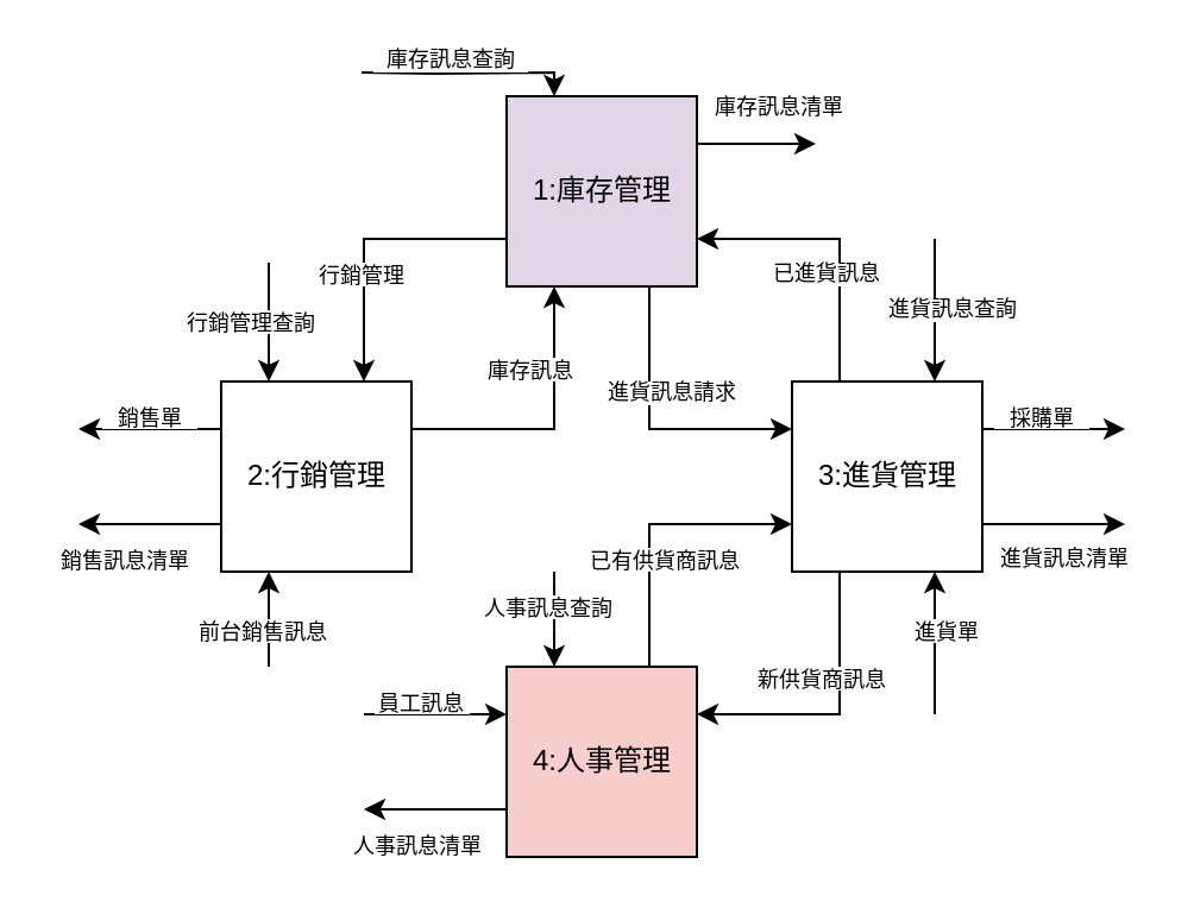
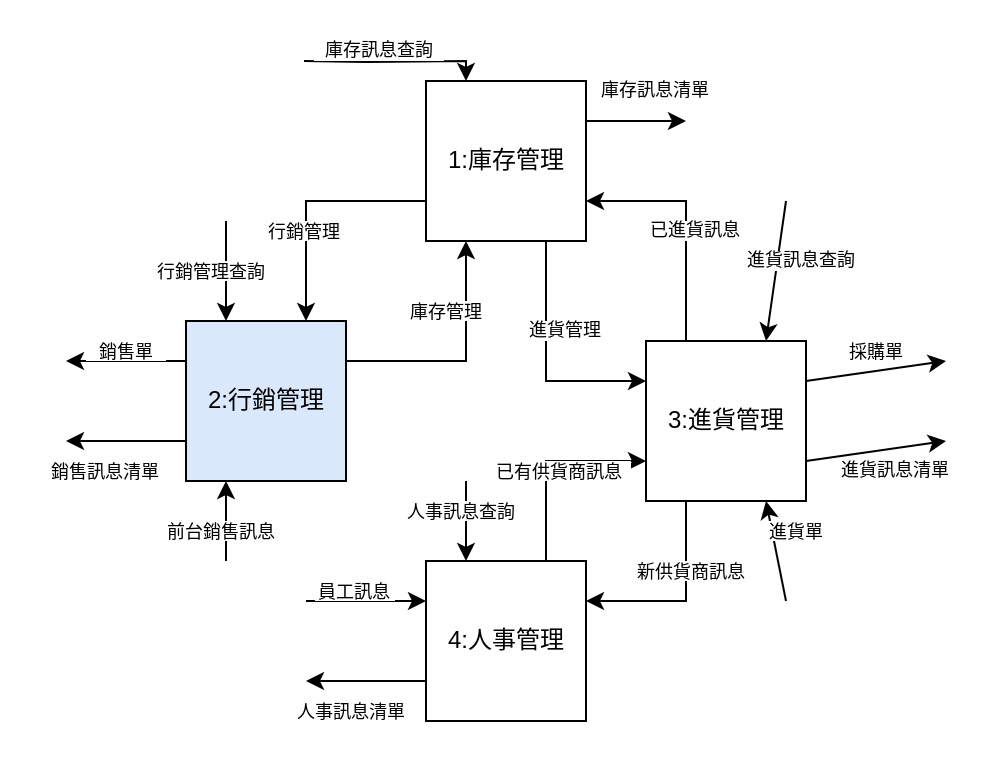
  <mxCell id="0" />
  <mxCell id="1" parent="0" />
- <mxCell id="2" value="1:庫存管理" style="whiteSpace=wrap;html=1;aspect=fixed;fillColor=#e1d5e7;" vertex="1" parent="1"><mxGeometry x="212.5" y="40" width="80" height="80" as="geometry" /></mxCell>
- <mxCell id="3" value="4:人事管理" style="whiteSpace=wrap;html=1;aspect=fixed;fillColor=#f8cecc;" vertex="1" parent="1"><mxGeometry x="212.5" y="280" width="80" height="80" as="geometry" /></mxCell>
- <mxCell id="4" value="2:行銷管理" style="whiteSpace=wrap;html=1;aspect=fixed;" vertex="1" parent="1"><mxGeometry x="92.5" y="160" width="80" height="80" as="geometry" /></mxCell>
- <mxCell id="5" value="3:進貨管理" style="whiteSpace=wrap;html=1;aspect=fixed;" vertex="1" parent="1"><mxGeometry x="332.5" y="160" width="80" height="80" as="geometry" /></mxCell>
+ <mxCell id="2" value="1:庫存管理" style="whiteSpace=wrap;html=1;aspect=fixed;" vertex="1" parent="1"><mxGeometry x="212.5" y="40" width="80" height="80" as="geometry" /></mxCell>
+ <mxCell id="3" value="4:人事管理" style="whiteSpace=wrap;html=1;aspect=fixed;" vertex="1" parent="1"><mxGeometry x="212.5" y="280" width="80" height="80" as="geometry" /></mxCell>
+ <mxCell id="4" value="2:行銷管理" style="whiteSpace=wrap;html=1;aspect=fixed;fillColor=#dae8fc;" vertex="1" parent="1"><mxGeometry x="92.5" y="160" width="80" height="80" as="geometry" /></mxCell>
+ <mxCell id="5" value="3:進貨管理" style="whiteSpace=wrap;html=1;aspect=fixed;" vertex="1" parent="1"><mxGeometry x="322.5" y="170" width="80" height="80" as="geometry" /></mxCell>
  <mxCell id="6" value="" style="endArrow=classic;html=1;rounded=0;edgeStyle=orthogonalEdgeStyle;exitX=1;exitY=0.25;exitDx=0;exitDy=0;entryX=0.25;entryY=1;entryDx=0;entryDy=0;" edge="1" parent="1" source="4" target="2"><mxGeometry width="50" height="50" relative="1" as="geometry"><mxPoint x="282.5" y="280" as="sourcePoint" /><mxPoint x="332.5" y="230" as="targetPoint" /></mxGeometry></mxCell>
  <mxCell id="7" value="" style="endArrow=classic;html=1;rounded=0;edgeStyle=orthogonalEdgeStyle;exitX=0;exitY=0.75;exitDx=0;exitDy=0;entryX=0.75;entryY=0;entryDx=0;entryDy=0;" edge="1" parent="1" source="2" target="4"><mxGeometry width="50" height="50" relative="1" as="geometry"><mxPoint x="182.5" y="190" as="sourcePoint" /><mxPoint x="242.5" y="130" as="targetPoint" /></mxGeometry></mxCell>
  <mxCell id="8" value="" style="endArrow=classic;html=1;rounded=0;edgeStyle=orthogonalEdgeStyle;exitX=0.25;exitY=0;exitDx=0;exitDy=0;entryX=1;entryY=0.75;entryDx=0;entryDy=0;" edge="1" parent="1" source="5" target="2"><mxGeometry width="50" height="50" relative="1" as="geometry"><mxPoint x="192.5" y="200" as="sourcePoint" /><mxPoint x="252.5" y="140" as="targetPoint" /></mxGeometry></mxCell>
  <mxCell id="9" value="" style="endArrow=classic;html=1;rounded=0;edgeStyle=orthogonalEdgeStyle;exitX=0.75;exitY=1;exitDx=0;exitDy=0;entryX=0;entryY=0.25;entryDx=0;entryDy=0;" edge="1" parent="1" source="2" target="5"><mxGeometry width="50" height="50" relative="1" as="geometry"><mxPoint x="202.5" y="210" as="sourcePoint" /><mxPoint x="262.5" y="150" as="targetPoint" /></mxGeometry></mxCell>
  <mxCell id="10" value="" style="endArrow=classic;html=1;rounded=0;edgeStyle=orthogonalEdgeStyle;exitX=0.75;exitY=0;exitDx=0;exitDy=0;entryX=0;entryY=0.75;entryDx=0;entryDy=0;" edge="1" parent="1" source="3" target="5"><mxGeometry width="50" height="50" relative="1" as="geometry"><mxPoint x="212.5" y="220" as="sourcePoint" /><mxPoint x="272.5" y="160" as="targetPoint" /></mxGeometry></mxCell>
  <mxCell id="11" value="" style="endArrow=classic;html=1;rounded=0;edgeStyle=orthogonalEdgeStyle;exitX=0.25;exitY=1;exitDx=0;exitDy=0;entryX=1;entryY=0.25;entryDx=0;entryDy=0;" edge="1" parent="1" source="5" target="3"><mxGeometry width="50" height="50" relative="1" as="geometry"><mxPoint x="222.5" y="230" as="sourcePoint" /><mxPoint x="282.5" y="170" as="targetPoint" /></mxGeometry></mxCell>
  <mxCell id="12" value="" style="endArrow=classic;html=1;rounded=0;edgeStyle=orthogonalEdgeStyle;exitX=1;exitY=0.25;exitDx=0;exitDy=0;entryX=0.25;entryY=0;entryDx=0;entryDy=0;" edge="1" parent="1" target="2"><mxGeometry width="50" height="50" relative="1" as="geometry"><mxPoint x="151.5" y="30" as="sourcePoint" /><mxPoint x="211.5" y="-30" as="targetPoint" /></mxGeometry></mxCell>
  <mxCell id="13" value="" style="endArrow=classic;html=1;rounded=0;entryX=0.25;entryY=0;entryDx=0;entryDy=0;" edge="1" parent="1" target="3"><mxGeometry width="50" height="50" relative="1" as="geometry"><mxPoint x="232.5" y="240" as="sourcePoint" /><mxPoint x="332.5" y="260" as="targetPoint" /></mxGeometry></mxCell>
  <mxCell id="14" value="" style="endArrow=classic;html=1;rounded=0;entryX=0.25;entryY=1;entryDx=0;entryDy=0;" edge="1" parent="1" target="4"><mxGeometry width="50" height="50" relative="1" as="geometry"><mxPoint x="112.5" y="280" as="sourcePoint" /><mxPoint x="242.5" y="290" as="targetPoint" /></mxGeometry></mxCell>
  <mxCell id="15" value="" style="endArrow=classic;html=1;rounded=0;entryX=0.25;entryY=0;entryDx=0;entryDy=0;" edge="1" parent="1" target="4"><mxGeometry width="50" height="50" relative="1" as="geometry"><mxPoint x="112.5" y="110" as="sourcePoint" /><mxPoint x="122.5" y="250" as="targetPoint" /></mxGeometry></mxCell>
  <mxCell id="16" value="" style="endArrow=classic;html=1;rounded=0;exitX=0;exitY=0.25;exitDx=0;exitDy=0;" edge="1" parent="1" source="4"><mxGeometry width="50" height="50" relative="1" as="geometry"><mxPoint x="132.5" y="300" as="sourcePoint" /><mxPoint x="32.5" y="180" as="targetPoint" /></mxGeometry></mxCell>
  <mxCell id="17" value="" style="endArrow=classic;html=1;rounded=0;exitX=0;exitY=0.75;exitDx=0;exitDy=0;" edge="1" parent="1" source="4"><mxGeometry width="50" height="50" relative="1" as="geometry"><mxPoint x="102.5" y="190" as="sourcePoint" /><mxPoint x="32.5" y="220" as="targetPoint" /></mxGeometry></mxCell>
  <mxCell id="18" value="" style="endArrow=classic;html=1;rounded=0;entryX=0;entryY=0.25;entryDx=0;entryDy=0;" edge="1" parent="1" target="3"><mxGeometry width="50" height="50" relative="1" as="geometry"><mxPoint x="152.5" y="300" as="sourcePoint" /><mxPoint x="42.5" y="230" as="targetPoint" /></mxGeometry></mxCell>
  <mxCell id="19" value="" style="endArrow=classic;html=1;rounded=0;exitX=0;exitY=0.75;exitDx=0;exitDy=0;" edge="1" parent="1" source="3"><mxGeometry width="50" height="50" relative="1" as="geometry"><mxPoint x="162.5" y="310" as="sourcePoint" /><mxPoint x="152.5" y="340" as="targetPoint" /></mxGeometry></mxCell>
  <mxCell id="20" value="" style="endArrow=classic;html=1;rounded=0;entryX=0.75;entryY=1;entryDx=0;entryDy=0;" edge="1" parent="1" target="5"><mxGeometry width="50" height="50" relative="1" as="geometry"><mxPoint x="392.5" y="300" as="sourcePoint" /><mxPoint x="222.5" y="310" as="targetPoint" /></mxGeometry></mxCell>
  <mxCell id="21" value="" style="endArrow=classic;html=1;rounded=0;entryX=0.75;entryY=0;entryDx=0;entryDy=0;" edge="1" parent="1" target="5"><mxGeometry width="50" height="50" relative="1" as="geometry"><mxPoint x="392.5" y="100" as="sourcePoint" /><mxPoint x="402.5" y="250" as="targetPoint" /></mxGeometry></mxCell>
  <mxCell id="22" value="" style="endArrow=classic;html=1;rounded=0;exitX=1;exitY=0.25;exitDx=0;exitDy=0;" edge="1" parent="1" source="2"><mxGeometry width="50" height="50" relative="1" as="geometry"><mxPoint x="402.5" y="110" as="sourcePoint" /><mxPoint x="342.5" y="60" as="targetPoint" /></mxGeometry></mxCell>
  <mxCell id="23" value="" style="endArrow=classic;html=1;rounded=0;exitX=1;exitY=0.25;exitDx=0;exitDy=0;" edge="1" parent="1" source="5"><mxGeometry width="50" height="50" relative="1" as="geometry"><mxPoint x="462.5" y="190" as="sourcePoint" /><mxPoint x="472.5" y="180" as="targetPoint" /></mxGeometry></mxCell>
  <mxCell id="24" value="" style="endArrow=classic;html=1;rounded=0;exitX=1;exitY=0.75;exitDx=0;exitDy=0;" edge="1" parent="1" source="5"><mxGeometry width="50" height="50" relative="1" as="geometry"><mxPoint x="422.5" y="190" as="sourcePoint" /><mxPoint x="472.5" y="220" as="targetPoint" /></mxGeometry></mxCell>
  <mxCell id="25" value="&lt;font style=&quot;font-size: 9px;&quot;&gt;行銷管理&lt;/font&gt;" style="text;html=1;strokeColor=none;fillColor=default;align=center;verticalAlign=middle;whiteSpace=wrap;rounded=0;" vertex="1" parent="1"><mxGeometry x="132.25" y="110" width="40" height="10" as="geometry" /></mxCell>
- <mxCell id="26" value="&lt;font style=&quot;font-size: 9px;&quot;&gt;庫存訊息&lt;/font&gt;" style="text;html=1;strokeColor=none;fillColor=default;align=center;verticalAlign=middle;whiteSpace=wrap;rounded=0;" vertex="1" parent="1"><mxGeometry x="202.5" y="150" width="40" height="10" as="geometry" /></mxCell>
+ <mxCell id="26" value="&lt;font style=&quot;font-size: 9px;&quot;&gt;庫存管理&lt;/font&gt;" style="text;html=1;strokeColor=none;fillColor=default;align=center;verticalAlign=middle;whiteSpace=wrap;rounded=0;" vertex="1" parent="1"><mxGeometry x="202.5" y="150" width="40" height="10" as="geometry" /></mxCell>
  <mxCell id="27" value="&lt;font style=&quot;font-size: 9px;&quot;&gt;行銷管理查詢&lt;/font&gt;" style="text;html=1;strokeColor=none;fillColor=default;align=center;verticalAlign=middle;whiteSpace=wrap;rounded=0;" vertex="1" parent="1"><mxGeometry x="72.5" y="130" width="65" height="10" as="geometry" /></mxCell>
  <mxCell id="28" value="&lt;font style=&quot;font-size: 9px;&quot;&gt;銷售單&lt;/font&gt;" style="text;html=1;strokeColor=none;fillColor=default;align=center;verticalAlign=middle;whiteSpace=wrap;rounded=0;" vertex="1" parent="1"><mxGeometry x="42.5" y="170" width="40" height="10" as="geometry" /></mxCell>
  <mxCell id="29" value="&lt;font style=&quot;font-size: 9px;&quot;&gt;銷售訊息清單&lt;/font&gt;" style="text;html=1;strokeColor=none;fillColor=default;align=center;verticalAlign=middle;whiteSpace=wrap;rounded=0;" vertex="1" parent="1"><mxGeometry x="20" y="230" width="65" height="10" as="geometry" /></mxCell>
  <mxCell id="30" value="&lt;font style=&quot;font-size: 9px;&quot;&gt;前台銷售訊息&lt;/font&gt;" style="text;html=1;strokeColor=none;fillColor=default;align=center;verticalAlign=middle;whiteSpace=wrap;rounded=0;" vertex="1" parent="1"><mxGeometry x="77.5" y="260" width="65" height="10" as="geometry" /></mxCell>
  <mxCell id="31" value="&lt;font style=&quot;font-size: 9px;&quot;&gt;人事訊息查詢&lt;/font&gt;" style="text;html=1;strokeColor=none;fillColor=default;align=center;verticalAlign=middle;whiteSpace=wrap;rounded=0;" vertex="1" parent="1"><mxGeometry x="197.5" y="250" width="65" height="10" as="geometry" /></mxCell>
  <mxCell id="32" value="&lt;font style=&quot;font-size: 9px;&quot;&gt;員工訊息&lt;/font&gt;" style="text;html=1;strokeColor=none;fillColor=default;align=center;verticalAlign=middle;whiteSpace=wrap;rounded=0;" vertex="1" parent="1"><mxGeometry x="157" y="290" width="40" height="10" as="geometry" /></mxCell>
  <mxCell id="33" value="&lt;font style=&quot;font-size: 9px;&quot;&gt;人事訊息清單&lt;/font&gt;" style="text;html=1;strokeColor=none;fillColor=default;align=center;verticalAlign=middle;whiteSpace=wrap;rounded=0;" vertex="1" parent="1"><mxGeometry x="142.5" y="350" width="65" height="10" as="geometry" /></mxCell>
  <mxCell id="34" value="&lt;font style=&quot;font-size: 9px;&quot;&gt;新供貨商訊息&lt;/font&gt;" style="text;html=1;strokeColor=none;fillColor=default;align=center;verticalAlign=middle;whiteSpace=wrap;rounded=0;" vertex="1" parent="1"><mxGeometry x="312.5" y="280" width="65" height="10" as="geometry" /></mxCell>
  <mxCell id="35" value="&lt;font style=&quot;font-size: 9px;&quot;&gt;已有供貨商訊息&lt;/font&gt;" style="text;html=1;strokeColor=none;fillColor=default;align=center;verticalAlign=middle;whiteSpace=wrap;rounded=0;" vertex="1" parent="1"><mxGeometry x="242.5" y="230" width="72.5" height="10" as="geometry" /></mxCell>
  <mxCell id="36" value="&lt;font style=&quot;font-size: 9px;&quot;&gt;進貨單&lt;/font&gt;" style="text;html=1;strokeColor=none;fillColor=default;align=center;verticalAlign=middle;whiteSpace=wrap;rounded=0;" vertex="1" parent="1"><mxGeometry x="377.5" y="260" width="40" height="10" as="geometry" /></mxCell>
  <mxCell id="37" value="&lt;font style=&quot;font-size: 9px;&quot;&gt;採購單&lt;/font&gt;" style="text;html=1;strokeColor=none;fillColor=default;align=center;verticalAlign=middle;whiteSpace=wrap;rounded=0;" vertex="1" parent="1"><mxGeometry x="417.5" y="170" width="40" height="10" as="geometry" /></mxCell>
  <mxCell id="38" value="&lt;font style=&quot;font-size: 9px;&quot;&gt;進貨訊息清單&lt;/font&gt;" style="text;html=1;strokeColor=none;fillColor=default;align=center;verticalAlign=middle;whiteSpace=wrap;rounded=0;fontSize=9;" vertex="1" parent="1"><mxGeometry x="415" y="230" width="65" height="10" as="geometry" /></mxCell>
  <mxCell id="39" value="&lt;font style=&quot;font-size: 9px;&quot;&gt;進貨訊息查詢&lt;/font&gt;" style="text;html=1;strokeColor=none;fillColor=default;align=center;verticalAlign=middle;whiteSpace=wrap;rounded=0;fontSize=9;" vertex="1" parent="1"><mxGeometry x="367.5" y="125" width="65" height="10" as="geometry" /></mxCell>
  <mxCell id="40" value="&lt;font style=&quot;font-size: 9px;&quot;&gt;已進貨訊息&lt;/font&gt;" style="text;html=1;strokeColor=none;fillColor=default;align=center;verticalAlign=middle;whiteSpace=wrap;rounded=0;fontSize=9;" vertex="1" parent="1"><mxGeometry x="315" y="110" width="65" height="10" as="geometry" /></mxCell>
- <mxCell id="41" value="&lt;font style=&quot;font-size: 9px;&quot;&gt;進貨訊息請求&lt;/font&gt;" style="text;html=1;strokeColor=none;fillColor=default;align=center;verticalAlign=middle;whiteSpace=wrap;rounded=0;fontSize=9;" vertex="1" parent="1"><mxGeometry x="250" y="160" width="65" height="10" as="geometry" /></mxCell>
+ <mxCell id="41" value="&lt;font style=&quot;font-size: 9px;&quot;&gt;進貨管理&lt;/font&gt;" style="text;html=1;strokeColor=none;fillColor=default;align=center;verticalAlign=middle;whiteSpace=wrap;rounded=0;fontSize=9;" vertex="1" parent="1"><mxGeometry x="250" y="160" width="65" height="10" as="geometry" /></mxCell>
  <mxCell id="42" value="&lt;font style=&quot;font-size: 9px;&quot;&gt;庫存訊息清單&lt;/font&gt;" style="text;html=1;strokeColor=none;fillColor=default;align=center;verticalAlign=middle;whiteSpace=wrap;rounded=0;fontSize=9;" vertex="1" parent="1"><mxGeometry x="295" y="40" width="65" height="10" as="geometry" /></mxCell>
  <mxCell id="43" value="&lt;font style=&quot;font-size: 9px;&quot;&gt;庫存訊息查詢&lt;/font&gt;" style="text;html=1;strokeColor=none;fillColor=default;align=center;verticalAlign=middle;whiteSpace=wrap;rounded=0;fontSize=9;" vertex="1" parent="1"><mxGeometry x="156.5" y="20" width="65" height="10" as="geometry" /></mxCell>
